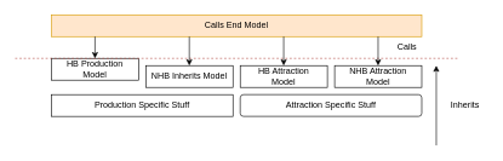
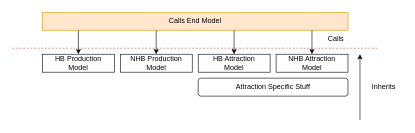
  <mxCell id="0" />
  <mxCell id="1" parent="0" />
- <mxCell id="2" value="Production Specific Stuff" style="rounded=0;whiteSpace=wrap;html=1;" vertex="1" parent="1"><mxGeometry x="70" y="130" width="250" height="30" as="geometry" /></mxCell>
  <mxCell id="3" value="Attraction Specific Stuff" style="whiteSpace=wrap;html=1;rounded=1;" vertex="1" parent="1"><mxGeometry x="330" y="130" width="250" height="30" as="geometry" /></mxCell>
- <mxCell id="4" value="HB Production&lt;br&gt;Model" style="rounded=0;whiteSpace=wrap;html=1;" vertex="1" parent="1"><mxGeometry x="70" y="80" width="120" height="30" as="geometry" /></mxCell>
- <mxCell id="5" value="NHB Inherits Model" style="rounded=0;whiteSpace=wrap;html=1;" vertex="1" parent="1"><mxGeometry x="200" y="90" width="120" height="30" as="geometry" /></mxCell>
+ <mxCell id="4" value="HB Production&lt;br&gt;Model" style="rounded=0;whiteSpace=wrap;html=1;" vertex="1" parent="1"><mxGeometry x="70" y="90" width="120" height="30" as="geometry" /></mxCell>
+ <mxCell id="5" value="NHB Production Model" style="rounded=0;whiteSpace=wrap;html=1;" vertex="1" parent="1"><mxGeometry x="200" y="90" width="120" height="30" as="geometry" /></mxCell>
  <mxCell id="6" value="HB Attraction&lt;br&gt;Model" style="rounded=0;whiteSpace=wrap;html=1;" vertex="1" parent="1"><mxGeometry x="330" y="90" width="120" height="30" as="geometry" /></mxCell>
  <mxCell id="7" value="NHB Attraction &lt;br&gt;Model" style="rounded=0;whiteSpace=wrap;html=1;" vertex="1" parent="1"><mxGeometry x="460" y="90" width="120" height="30" as="geometry" /></mxCell>
  <mxCell id="8" value="" style="endArrow=none;dashed=1;html=1;fillColor=#f8cecc;strokeColor=#b85450;" edge="1" parent="1"><mxGeometry width="50" height="50" relative="1" as="geometry"><mxPoint x="20" y="80" as="sourcePoint" /><mxPoint x="630" y="80" as="targetPoint" /></mxGeometry></mxCell>
  <mxCell id="9" value="" style="endArrow=classic;html=1;" edge="1" parent="1"><mxGeometry width="50" height="50" relative="1" as="geometry"><mxPoint x="600" y="200" as="sourcePoint" /><mxPoint x="600" y="90" as="targetPoint" /></mxGeometry></mxCell>
  <mxCell id="10" value="Inherits" style="text;html=1;strokeColor=none;fillColor=none;align=center;verticalAlign=middle;whiteSpace=wrap;rounded=0;" vertex="1" parent="1"><mxGeometry x="610" y="130" width="60" height="30" as="geometry" /></mxCell>
  <mxCell id="11" value="Calls End Model" style="rounded=0;whiteSpace=wrap;html=1;fillColor=#ffe6cc;strokeColor=#d79b00;" vertex="1" parent="1"><mxGeometry x="70" y="20" width="510" height="30" as="geometry" /></mxCell>
  <mxCell id="12" value="" style="endArrow=classic;html=1;entryX=0.5;entryY=0;entryDx=0;entryDy=0;" edge="1" parent="1" target="4"><mxGeometry width="50" height="50" relative="1" as="geometry"><mxPoint x="130" y="50" as="sourcePoint" /><mxPoint x="150" y="70" as="targetPoint" /></mxGeometry></mxCell>
  <mxCell id="13" value="" style="endArrow=classic;html=1;entryX=0.5;entryY=0;entryDx=0;entryDy=0;" edge="1" parent="1"><mxGeometry width="50" height="50" relative="1" as="geometry"><mxPoint x="259.86" y="50" as="sourcePoint" /><mxPoint x="259.86" y="90" as="targetPoint" /></mxGeometry></mxCell>
  <mxCell id="14" value="" style="endArrow=classic;html=1;entryX=0.5;entryY=0;entryDx=0;entryDy=0;" edge="1" parent="1"><mxGeometry width="50" height="50" relative="1" as="geometry"><mxPoint x="389.86" y="50" as="sourcePoint" /><mxPoint x="389.86" y="90" as="targetPoint" /></mxGeometry></mxCell>
  <mxCell id="15" value="" style="endArrow=classic;html=1;entryX=0.5;entryY=0;entryDx=0;entryDy=0;" edge="1" parent="1"><mxGeometry width="50" height="50" relative="1" as="geometry"><mxPoint x="519.86" y="50" as="sourcePoint" /><mxPoint x="519.86" y="90" as="targetPoint" /></mxGeometry></mxCell>
  <mxCell id="16" value="Calls" style="text;html=1;strokeColor=none;fillColor=none;align=center;verticalAlign=middle;whiteSpace=wrap;rounded=0;" vertex="1" parent="1"><mxGeometry x="530" y="50" width="60" height="30" as="geometry" /></mxCell>
